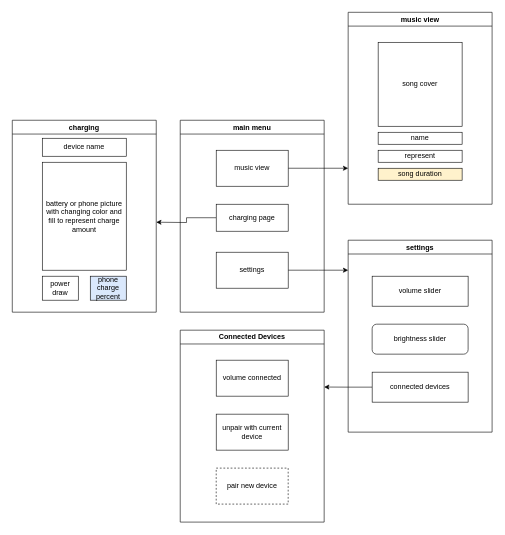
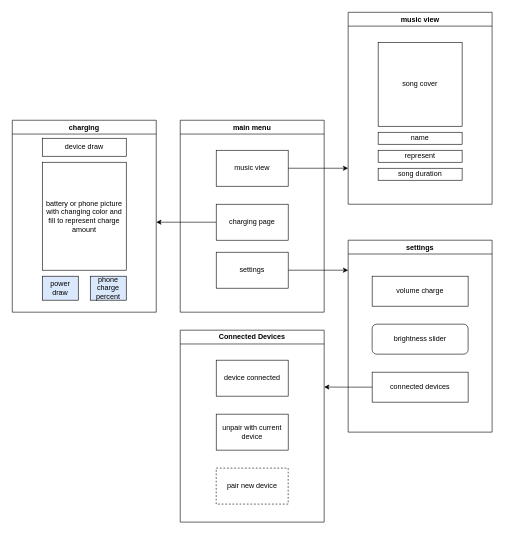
  <mxCell id="0" />
  <mxCell id="1" parent="0" />
  <mxCell id="2" value="" style="edgeStyle=orthogonalEdgeStyle;rounded=0;orthogonalLoop=1;jettySize=auto;html=1;" parent="1" edge="1"><mxGeometry relative="1" as="geometry"><mxPoint x="420" y="70" as="targetPoint" /></mxGeometry></mxCell>
  <mxCell id="3" value="main menu" style="swimlane;whiteSpace=wrap;html=1;" parent="1" vertex="1"><mxGeometry x="300" y="200" width="240" height="320" as="geometry" /></mxCell>
  <mxCell id="4" style="edgeStyle=orthogonalEdgeStyle;rounded=0;orthogonalLoop=1;jettySize=auto;html=1;" parent="3" source="5" edge="1"><mxGeometry relative="1" as="geometry"><mxPoint x="280.0" y="80" as="targetPoint" /></mxGeometry></mxCell>
  <mxCell id="5" value="music view" style="whiteSpace=wrap;html=1;" parent="3" vertex="1"><mxGeometry x="60" y="50" width="120" height="60" as="geometry" /></mxCell>
  <mxCell id="6" style="edgeStyle=orthogonalEdgeStyle;rounded=0;orthogonalLoop=1;jettySize=auto;html=1;exitX=0;exitY=0.5;exitDx=0;exitDy=0;" parent="3" source="7" edge="1"><mxGeometry relative="1" as="geometry"><mxPoint x="-40" y="170" as="targetPoint" /></mxGeometry></mxCell>
- <mxCell id="7" value="charging page" style="whiteSpace=wrap;html=1;" parent="3" vertex="1"><mxGeometry x="60" y="140" width="120" height="45" as="geometry" /></mxCell>
+ <mxCell id="7" value="charging page" style="whiteSpace=wrap;html=1;" parent="3" vertex="1"><mxGeometry x="60" y="140" width="120" height="60" as="geometry" /></mxCell>
  <mxCell id="8" style="edgeStyle=orthogonalEdgeStyle;rounded=0;orthogonalLoop=1;jettySize=auto;html=1;" parent="3" source="9" edge="1"><mxGeometry relative="1" as="geometry"><mxPoint x="280.0" y="250" as="targetPoint" /></mxGeometry></mxCell>
  <mxCell id="9" value="settings" style="whiteSpace=wrap;html=1;" parent="3" vertex="1"><mxGeometry x="60" y="220" width="120" height="60" as="geometry" /></mxCell>
  <mxCell id="10" value="settings" style="swimlane;whiteSpace=wrap;html=1;" parent="1" vertex="1"><mxGeometry x="580" y="400" width="240" height="320" as="geometry" /></mxCell>
- <mxCell id="11" value="volume slider" style="whiteSpace=wrap;html=1;" parent="10" vertex="1"><mxGeometry x="40" y="60" width="160" height="50" as="geometry" /></mxCell>
+ <mxCell id="11" value="volume charge" style="whiteSpace=wrap;html=1;" parent="10" vertex="1"><mxGeometry x="40" y="60" width="160" height="50" as="geometry" /></mxCell>
  <mxCell id="12" value="brightness slider" style="whiteSpace=wrap;html=1;rounded=1;" parent="10" vertex="1"><mxGeometry x="40" y="140" width="160" height="50" as="geometry" /></mxCell>
  <mxCell id="13" style="edgeStyle=orthogonalEdgeStyle;rounded=0;orthogonalLoop=1;jettySize=auto;html=1;exitX=0;exitY=0.5;exitDx=0;exitDy=0;" parent="10" source="14" edge="1"><mxGeometry relative="1" as="geometry"><mxPoint x="-40.0" y="244.793" as="targetPoint" /></mxGeometry></mxCell>
  <mxCell id="14" value="connected devices" style="whiteSpace=wrap;html=1;" parent="10" vertex="1"><mxGeometry x="40" y="220" width="160" height="50" as="geometry" /></mxCell>
  <mxCell id="15" value="charging" style="swimlane;whiteSpace=wrap;html=1;" parent="1" vertex="1"><mxGeometry x="20" y="200" width="240" height="320" as="geometry" /></mxCell>
  <mxCell id="16" value="battery or phone picture with changing color and fill to represent charge amount" style="whiteSpace=wrap;html=1;" parent="15" vertex="1"><mxGeometry x="50" y="70" width="140" height="180" as="geometry" /></mxCell>
- <mxCell id="17" value="device name" style="whiteSpace=wrap;html=1;" parent="15" vertex="1"><mxGeometry x="50" y="30" width="140" height="30" as="geometry" /></mxCell>
- <mxCell id="18" value="power draw" style="whiteSpace=wrap;html=1;" parent="15" vertex="1"><mxGeometry x="50" y="260" width="60" height="40" as="geometry" /></mxCell>
+ <mxCell id="17" value="device draw" style="whiteSpace=wrap;html=1;" parent="15" vertex="1"><mxGeometry x="50" y="30" width="140" height="30" as="geometry" /></mxCell>
+ <mxCell id="18" value="power draw" style="whiteSpace=wrap;html=1;fillColor=#dae8fc;" parent="15" vertex="1"><mxGeometry x="50" y="260" width="60" height="40" as="geometry" /></mxCell>
  <mxCell id="19" value="phone charge percent" style="whiteSpace=wrap;html=1;fillColor=#dae8fc;" parent="15" vertex="1"><mxGeometry x="130" y="260" width="60" height="40" as="geometry" /></mxCell>
  <mxCell id="20" value="music view" style="swimlane;whiteSpace=wrap;html=1;" parent="1" vertex="1"><mxGeometry x="580" y="20" width="240" height="320" as="geometry" /></mxCell>
  <mxCell id="21" value="song cover" style="whiteSpace=wrap;html=1;" parent="20" vertex="1"><mxGeometry x="50" y="50" width="140" height="140" as="geometry" /></mxCell>
  <mxCell id="22" value="name" style="whiteSpace=wrap;html=1;" parent="20" vertex="1"><mxGeometry x="50" y="200" width="140" height="20" as="geometry" /></mxCell>
  <mxCell id="23" value="represent" style="whiteSpace=wrap;html=1;" parent="20" vertex="1"><mxGeometry x="50" y="230" width="140" height="20" as="geometry" /></mxCell>
- <mxCell id="24" value="song duration" style="whiteSpace=wrap;html=1;fillColor=#fff2cc;" parent="20" vertex="1"><mxGeometry x="50" y="260" width="140" height="20" as="geometry" /></mxCell>
+ <mxCell id="24" value="song duration" style="whiteSpace=wrap;html=1;" parent="20" vertex="1"><mxGeometry x="50" y="260" width="140" height="20" as="geometry" /></mxCell>
  <mxCell id="25" value="Connected Devices" style="swimlane;whiteSpace=wrap;html=1;" parent="1" vertex="1"><mxGeometry x="300" y="550" width="240" height="320" as="geometry" /></mxCell>
- <mxCell id="26" value="volume connected" style="whiteSpace=wrap;html=1;" parent="25" vertex="1"><mxGeometry x="60" y="50" width="120" height="60" as="geometry" /></mxCell>
+ <mxCell id="26" value="device connected" style="whiteSpace=wrap;html=1;" parent="25" vertex="1"><mxGeometry x="60" y="50" width="120" height="60" as="geometry" /></mxCell>
  <mxCell id="27" value="unpair with current device" style="whiteSpace=wrap;html=1;" parent="25" vertex="1"><mxGeometry x="60" y="140" width="120" height="60" as="geometry" /></mxCell>
  <mxCell id="28" value="pair new device" style="whiteSpace=wrap;html=1;dashed=1;" parent="25" vertex="1"><mxGeometry x="60" y="230" width="120" height="60" as="geometry" /></mxCell>
